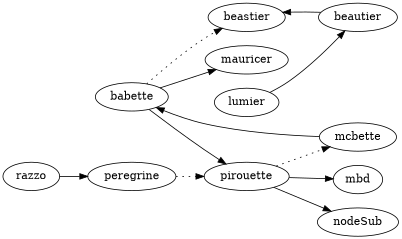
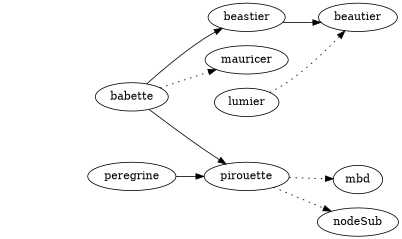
  digraph {
    rankdir=LR
    babette
    beastier
    mauricer
    pirouette
    beautier
    lumier
-   mcbette
    mbd
    nodeSub
    peregrine
-   razzo
-   babette -> beastier [style=dotted]
-   babette -> mauricer [style=solid]
+   babette -> beastier
+   babette -> mauricer [style=dotted]
    babette -> pirouette
-   beautier -> beastier
-   pirouette -> mcbette [style=dotted]
-   pirouette -> mbd
-   pirouette -> nodeSub
-   lumier -> beautier
-   mcbette -> babette
-   peregrine -> pirouette [style=dotted]
-   razzo -> peregrine
+   beastier -> beautier
+   pirouette -> mbd [style=dotted]
+   pirouette -> nodeSub [style=dotted]
+   lumier -> beautier [style=dotted]
+   peregrine -> pirouette
  }
